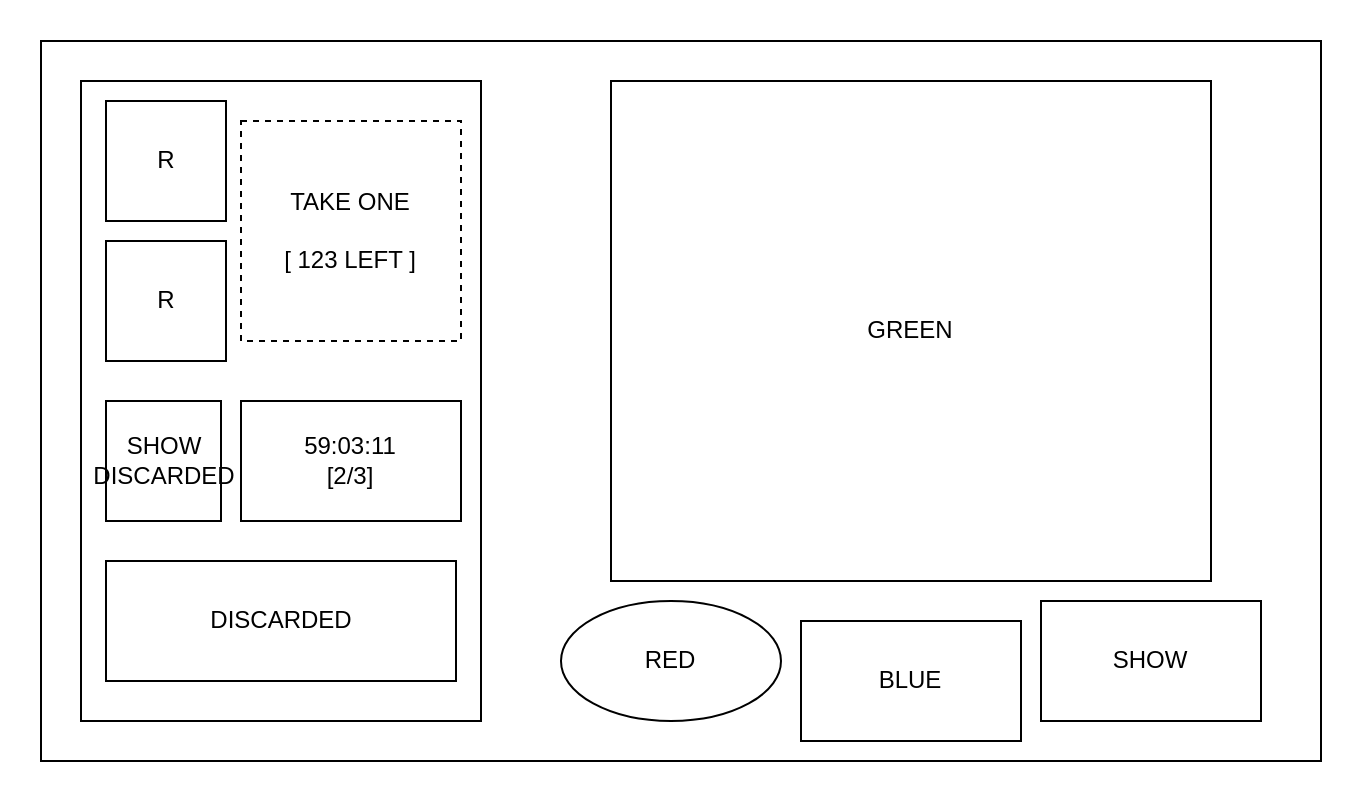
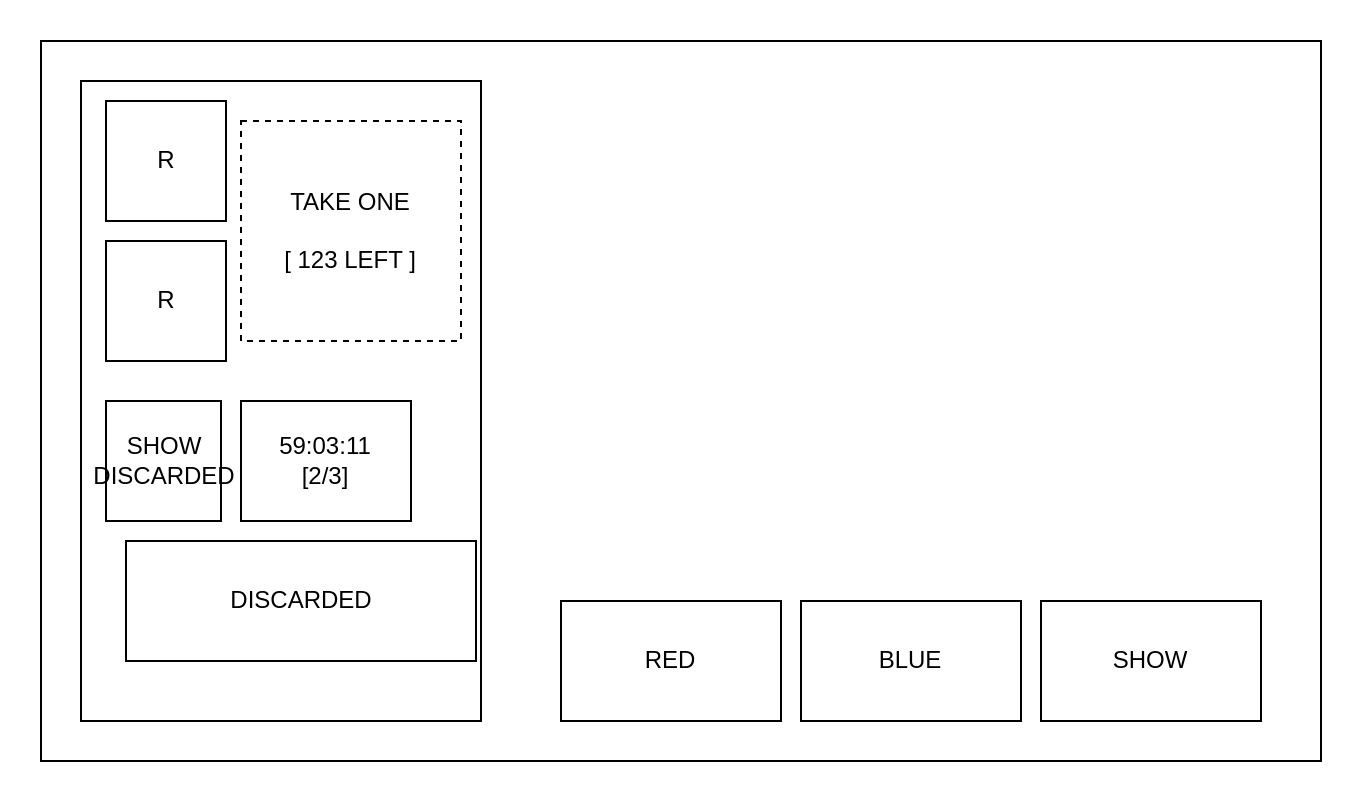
  <mxCell id="0" />
  <mxCell id="1" parent="0" />
  <mxCell id="2" value="&amp;nbsp;" style="rounded=0;whiteSpace=wrap;html=1;" parent="1" vertex="1"><mxGeometry x="20" y="20" width="640" height="360" as="geometry" /></mxCell>
  <mxCell id="3" value="" style="rounded=0;whiteSpace=wrap;html=1;" parent="1" vertex="1"><mxGeometry x="40" y="40" width="200" height="320" as="geometry" /></mxCell>
- <mxCell id="4" value="GREEN" style="rounded=0;whiteSpace=wrap;html=1;aspect=fixed;" parent="1" vertex="1"><mxGeometry x="305" y="40" width="300" height="250" as="geometry" /></mxCell>
- <mxCell id="5" value="DISCARDED" style="rounded=0;whiteSpace=wrap;html=1;" parent="1" vertex="1"><mxGeometry x="52.5" y="280" width="175" height="60" as="geometry" /></mxCell>
+ <mxCell id="5" value="DISCARDED" style="rounded=0;whiteSpace=wrap;html=1;" parent="1" vertex="1"><mxGeometry x="62.5" y="270" width="175" height="60" as="geometry" /></mxCell>
  <mxCell id="6" value="R" style="whiteSpace=wrap;html=1;aspect=fixed;" parent="1" vertex="1"><mxGeometry x="52.5" y="50" width="60" height="60" as="geometry" /></mxCell>
  <mxCell id="7" value="R" style="whiteSpace=wrap;html=1;aspect=fixed;" parent="1" vertex="1"><mxGeometry x="52.5" y="120" width="60" height="60" as="geometry" /></mxCell>
  <mxCell id="8" value="&lt;div&gt;TAKE ONE&lt;/div&gt;&lt;div&gt;&lt;br&gt;&lt;/div&gt;&lt;div&gt;[ 123 LEFT ]&lt;/div&gt;" style="whiteSpace=wrap;html=1;aspect=fixed;dashed=1;" parent="1" vertex="1"><mxGeometry x="120" y="60" width="110" height="110" as="geometry" /></mxCell>
- <mxCell id="9" value="RED" style="ellipse;whiteSpace=wrap;html=1;" parent="1" vertex="1"><mxGeometry x="280" y="300" width="110" height="60" as="geometry" /></mxCell>
- <mxCell id="10" value="BLUE" style="rounded=0;whiteSpace=wrap;html=1;" parent="1" vertex="1"><mxGeometry x="400" y="310" width="110" height="60" as="geometry" /></mxCell>
+ <mxCell id="9" value="RED" style="rounded=0;whiteSpace=wrap;html=1;" parent="1" vertex="1"><mxGeometry x="280" y="300" width="110" height="60" as="geometry" /></mxCell>
+ <mxCell id="10" value="BLUE" style="rounded=0;whiteSpace=wrap;html=1;" parent="1" vertex="1"><mxGeometry x="400" y="300" width="110" height="60" as="geometry" /></mxCell>
  <mxCell id="11" value="SHOW" style="rounded=0;whiteSpace=wrap;html=1;" parent="1" vertex="1"><mxGeometry x="520" y="300" width="110" height="60" as="geometry" /></mxCell>
  <mxCell id="12" value="&lt;div&gt;SHOW&lt;/div&gt;&lt;div&gt;DISCARDED&lt;/div&gt;" style="rounded=0;whiteSpace=wrap;html=1;" parent="1" vertex="1"><mxGeometry x="52.5" y="200" width="57.5" height="60" as="geometry" /></mxCell>
- <mxCell id="13" value="&lt;div&gt;59:03:11&lt;/div&gt;&lt;div&gt;[2/3]&lt;/div&gt;" style="rounded=0;whiteSpace=wrap;html=1;" parent="1" vertex="1"><mxGeometry x="120" y="200" width="110" height="60" as="geometry" /></mxCell>
+ <mxCell id="13" value="&lt;div&gt;59:03:11&lt;/div&gt;&lt;div&gt;[2/3]&lt;/div&gt;" style="rounded=0;whiteSpace=wrap;html=1;" parent="1" vertex="1"><mxGeometry x="120" y="200" width="85" height="60" as="geometry" /></mxCell>
